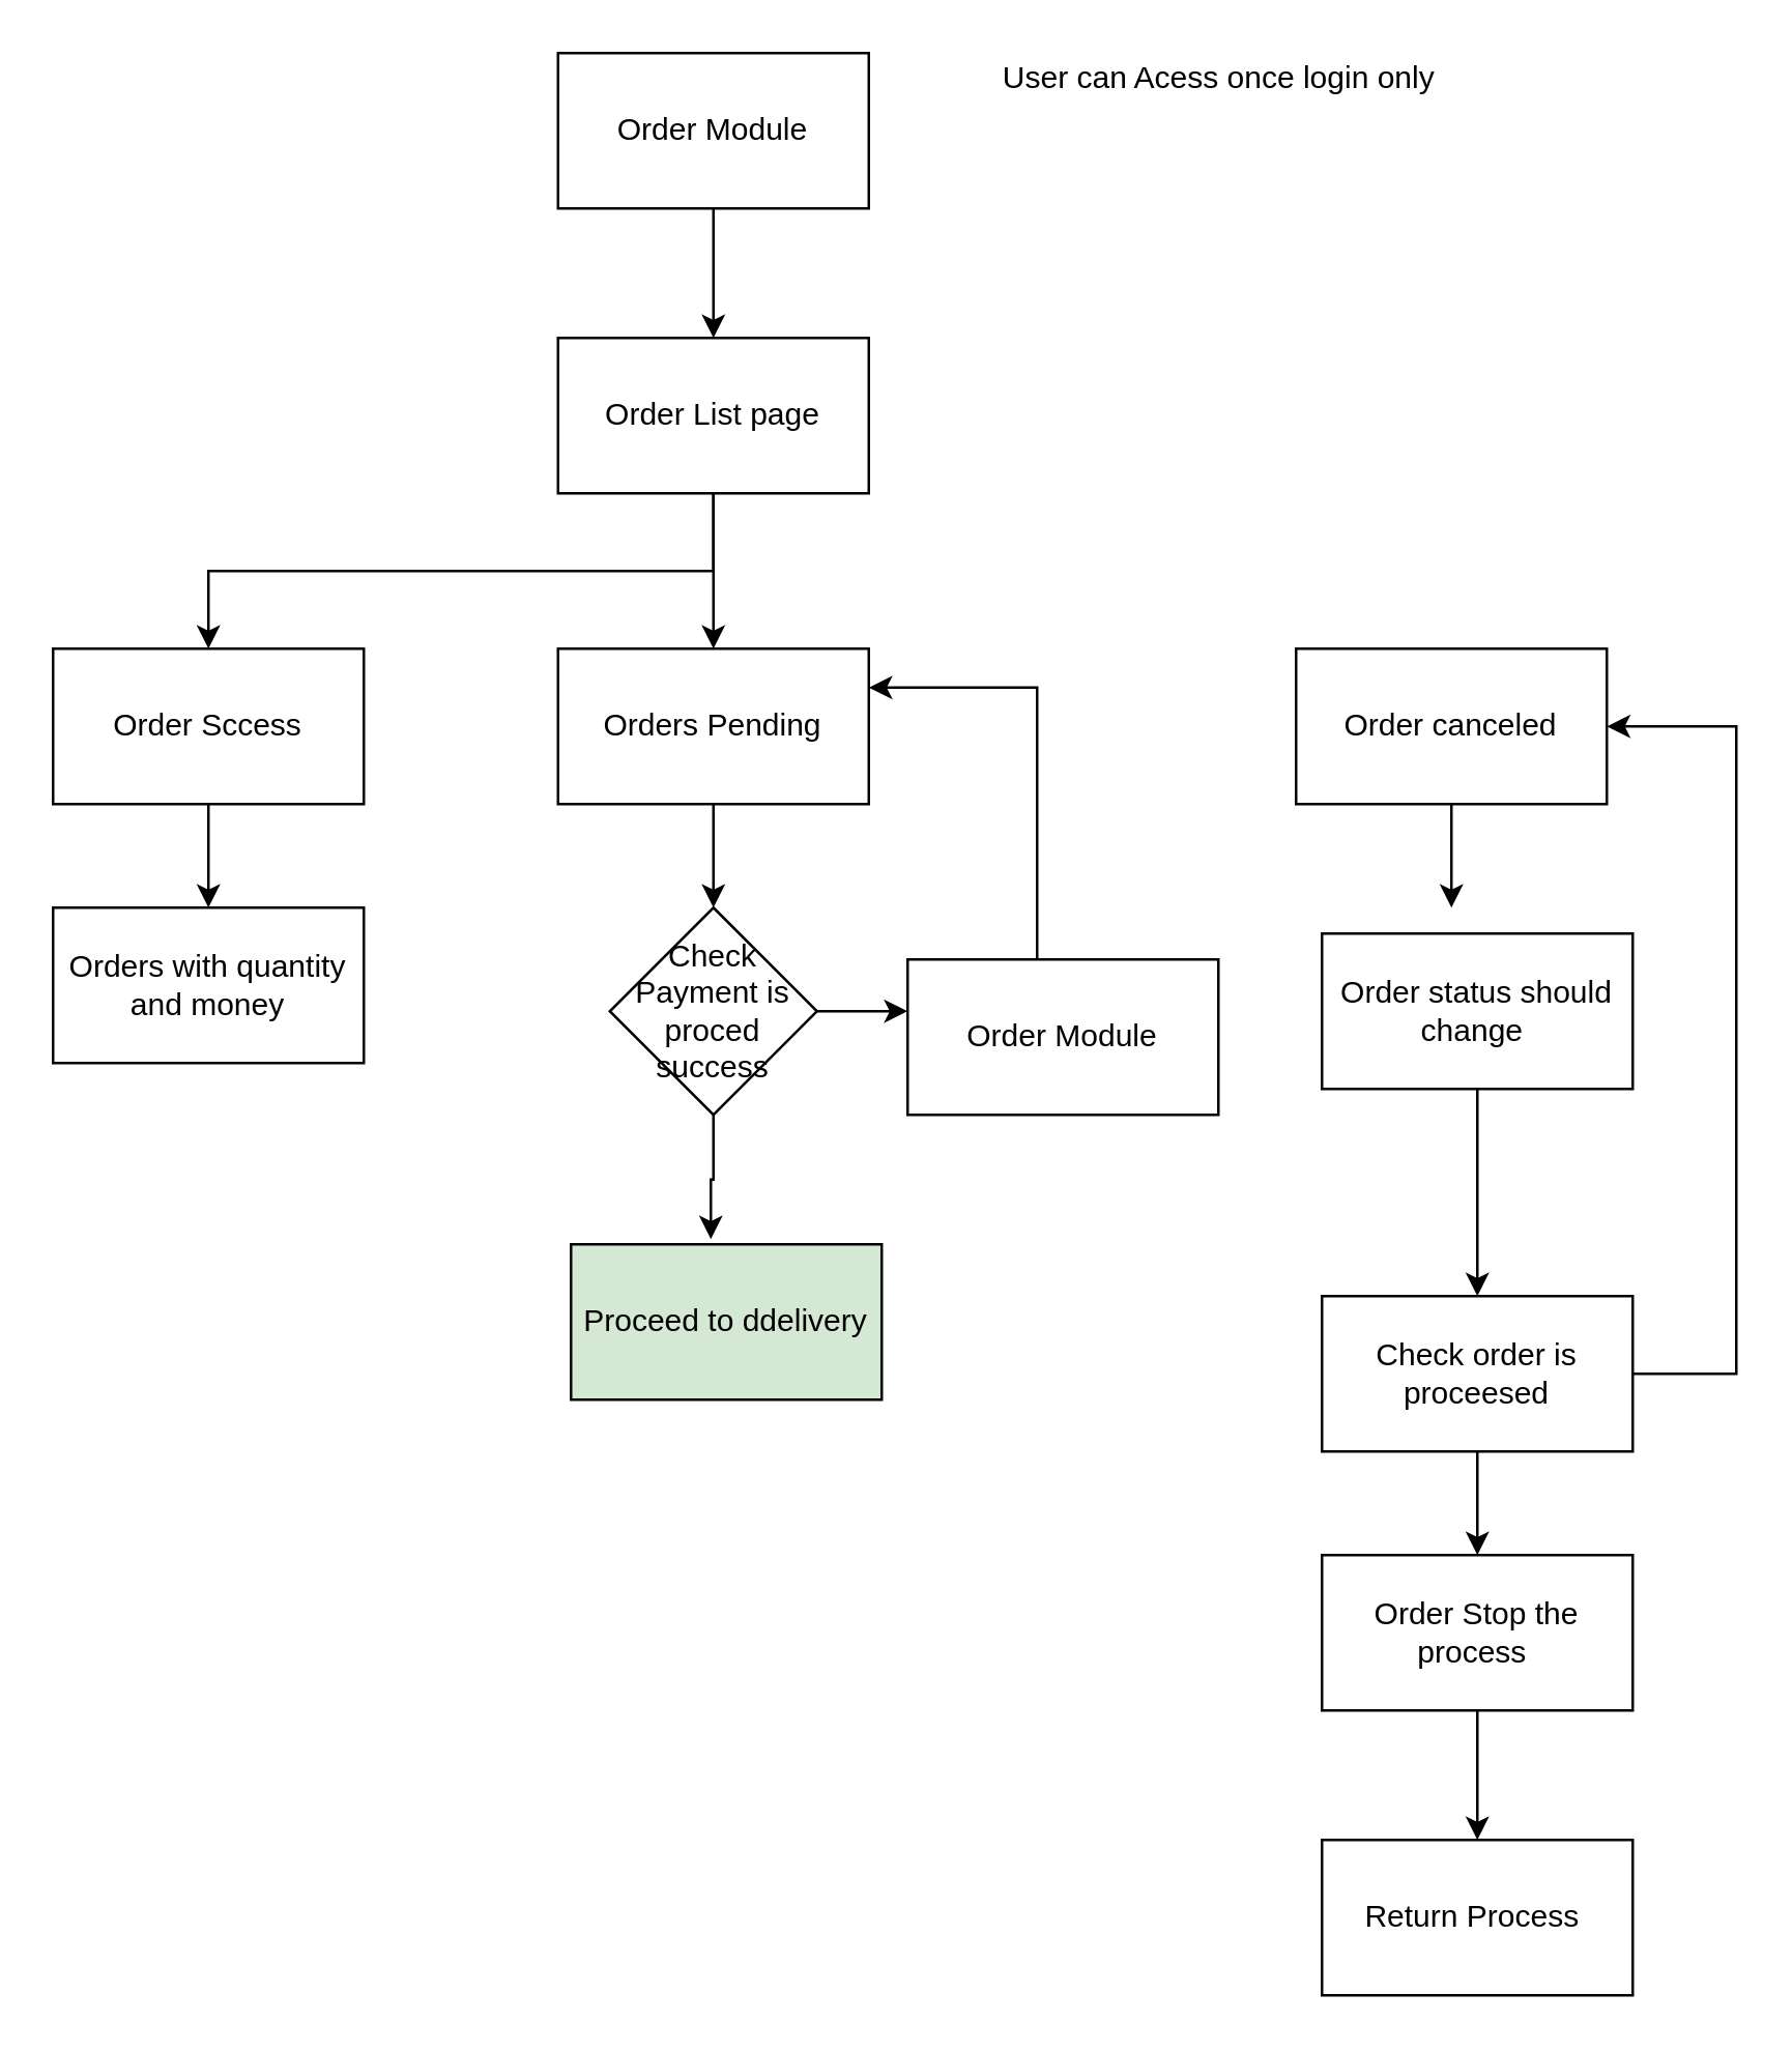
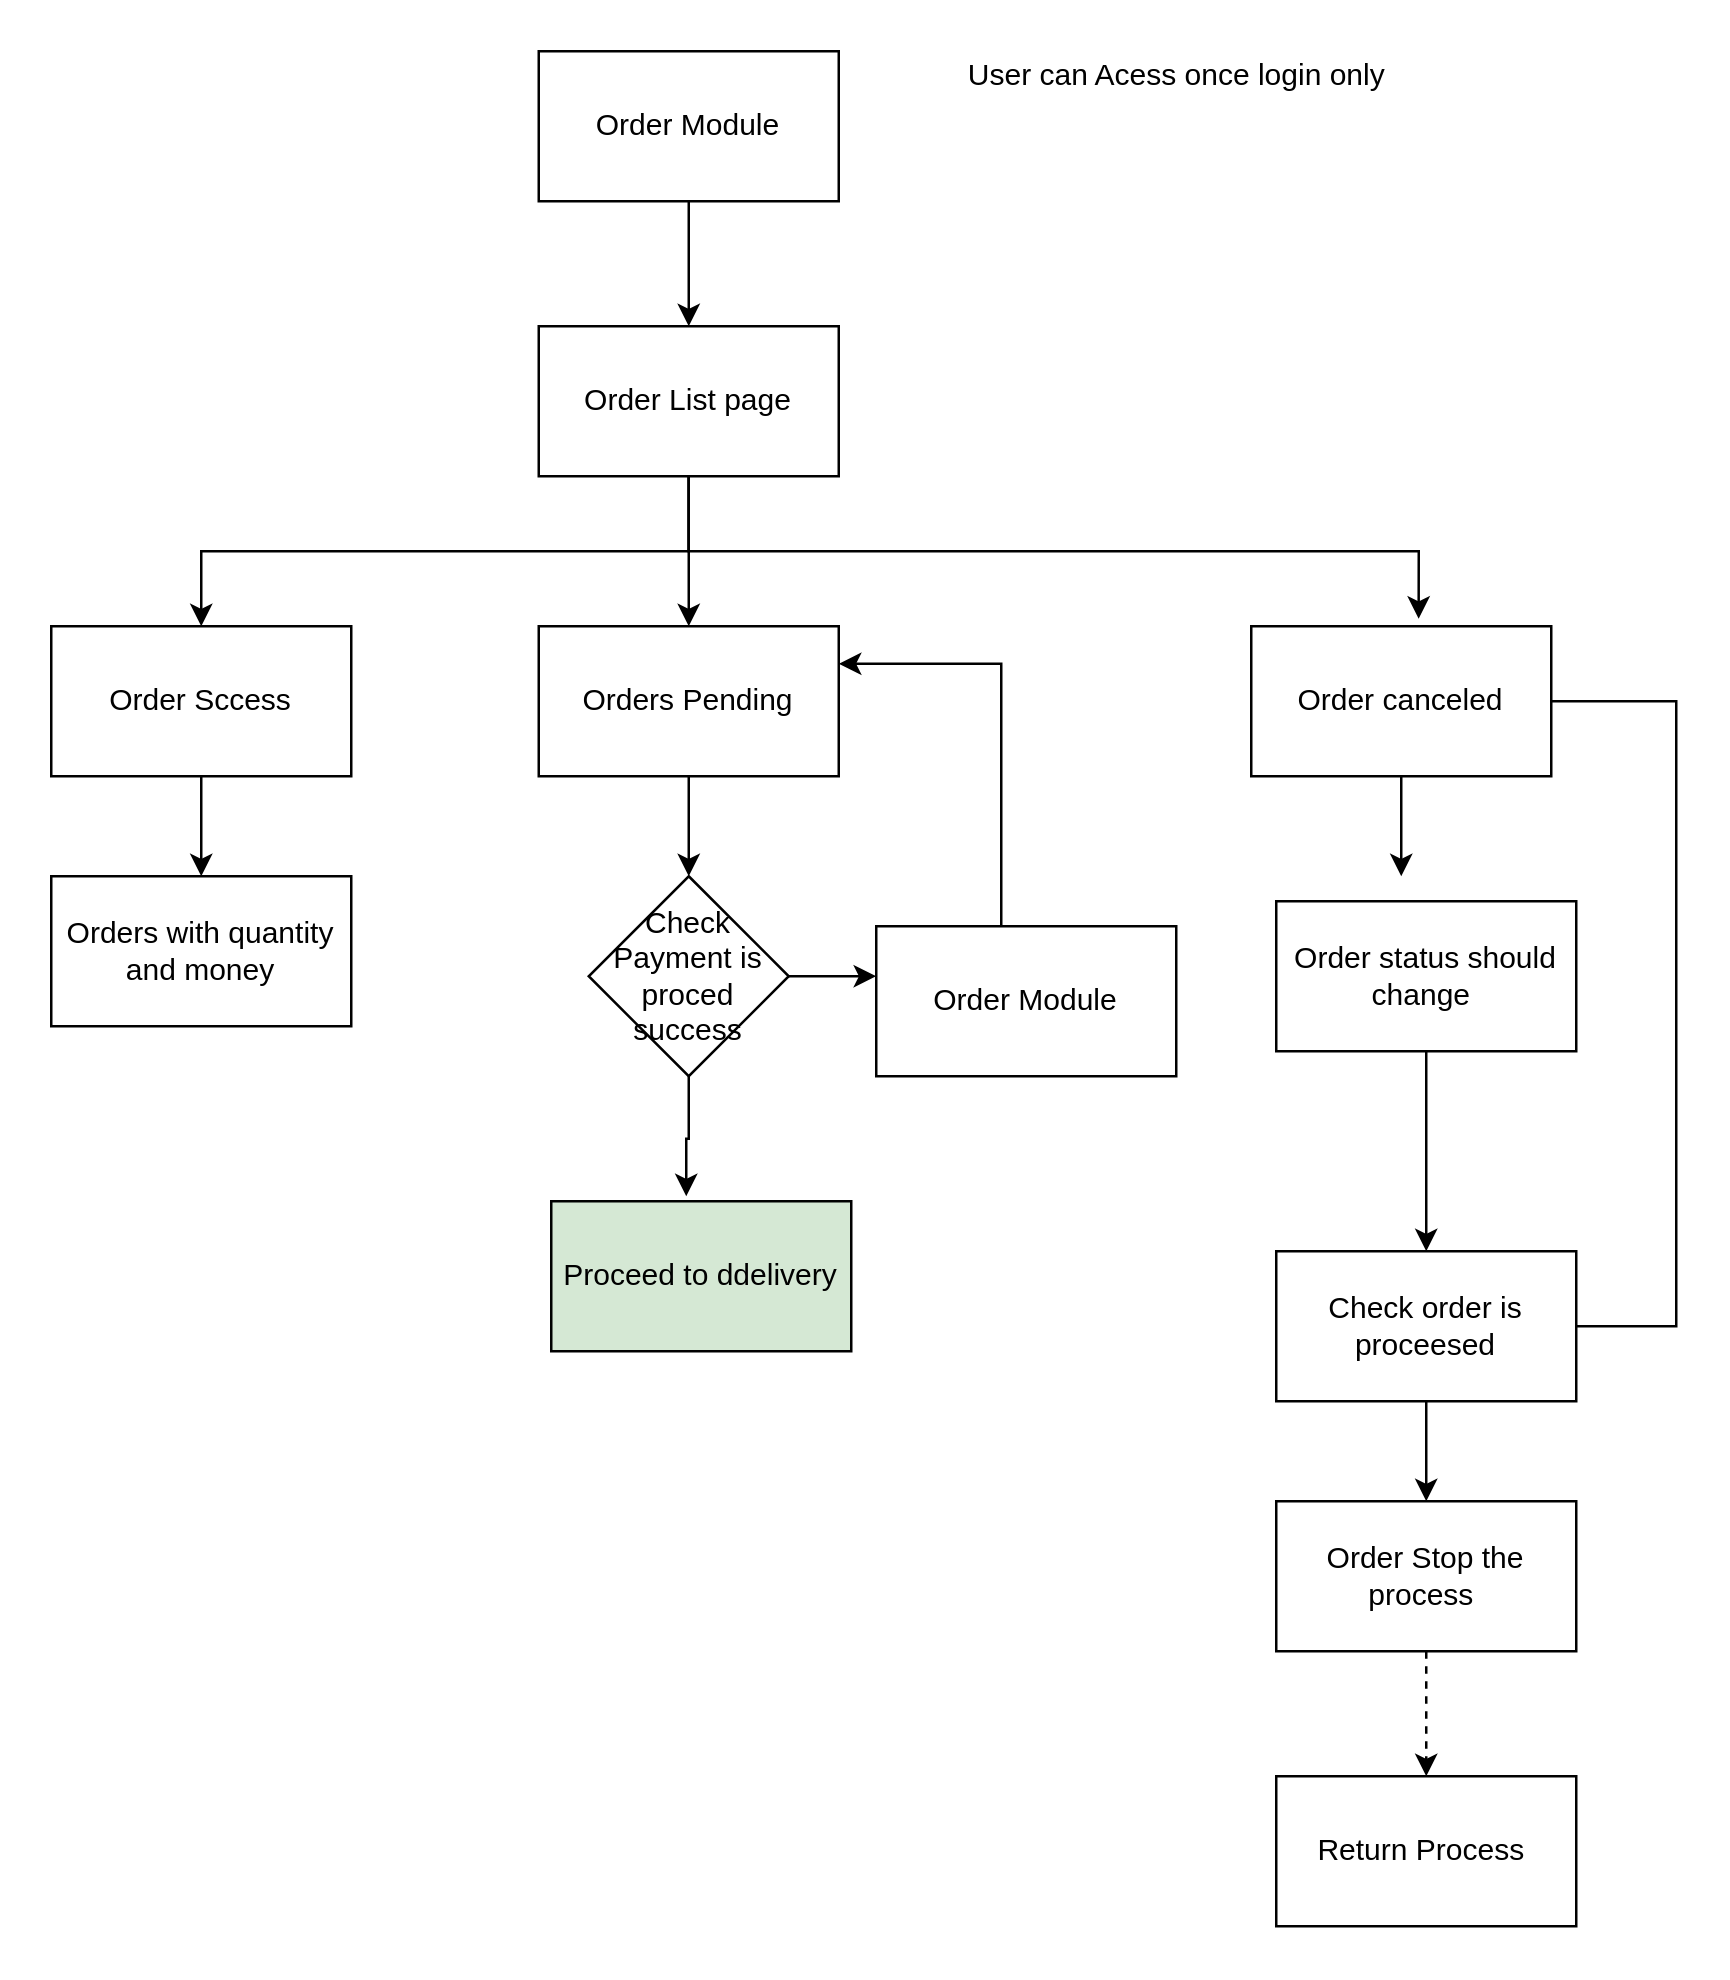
  <mxCell id="0" />
  <mxCell id="1" parent="0" />
  <mxCell id="2" style="edgeStyle=orthogonalEdgeStyle;rounded=0;orthogonalLoop=1;jettySize=auto;html=1;entryX=0.5;entryY=0;entryDx=0;entryDy=0;" edge="1" parent="1" source="3" target="8"><mxGeometry relative="1" as="geometry" /></mxCell>
  <mxCell id="3" value="Order Module" style="rounded=0;whiteSpace=wrap;html=1;" vertex="1" parent="1"><mxGeometry x="215" y="20" width="120" height="60" as="geometry" /></mxCell>
  <mxCell id="4" value="User can Acess once login only" style="text;html=1;align=center;verticalAlign=middle;resizable=0;points=[];autosize=1;" vertex="1" parent="1"><mxGeometry x="380" y="20" width="180" height="20" as="geometry" /></mxCell>
  <mxCell id="5" style="edgeStyle=orthogonalEdgeStyle;rounded=0;orthogonalLoop=1;jettySize=auto;html=1;entryX=0.5;entryY=0;entryDx=0;entryDy=0;" edge="1" parent="1" source="8" target="10"><mxGeometry relative="1" as="geometry"><Array as="points"><mxPoint x="275" y="220" /><mxPoint x="80" y="220" /></Array></mxGeometry></mxCell>
  <mxCell id="6" style="edgeStyle=orthogonalEdgeStyle;rounded=0;orthogonalLoop=1;jettySize=auto;html=1;entryX=0.5;entryY=0;entryDx=0;entryDy=0;" edge="1" parent="1" source="8" target="11"><mxGeometry relative="1" as="geometry" /></mxCell>
+ <mxCell id="7" style="edgeStyle=orthogonalEdgeStyle;rounded=0;orthogonalLoop=1;jettySize=auto;html=1;entryX=0.558;entryY=-0.05;entryDx=0;entryDy=0;entryPerimeter=0;" edge="1" parent="1" source="8" target="13"><mxGeometry relative="1" as="geometry"><Array as="points"><mxPoint x="275" y="220" /><mxPoint x="567" y="220" /></Array></mxGeometry></mxCell>
  <mxCell id="8" value="Order List page" style="rounded=0;whiteSpace=wrap;html=1;" vertex="1" parent="1"><mxGeometry x="215" y="130" width="120" height="60" as="geometry" /></mxCell>
  <mxCell id="9" style="edgeStyle=orthogonalEdgeStyle;rounded=0;orthogonalLoop=1;jettySize=auto;html=1;entryX=0.5;entryY=0;entryDx=0;entryDy=0;" edge="1" parent="1" source="10" target="14"><mxGeometry relative="1" as="geometry" /></mxCell>
  <mxCell id="10" value="Order Sccess" style="rounded=0;whiteSpace=wrap;html=1;" vertex="1" parent="1"><mxGeometry x="20" y="250" width="120" height="60" as="geometry" /></mxCell>
  <mxCell id="11" value="Orders Pending" style="rounded=0;whiteSpace=wrap;html=1;" vertex="1" parent="1"><mxGeometry x="215" y="250" width="120" height="60" as="geometry" /></mxCell>
  <mxCell id="12" style="edgeStyle=orthogonalEdgeStyle;rounded=0;orthogonalLoop=1;jettySize=auto;html=1;" edge="1" parent="1" source="13"><mxGeometry relative="1" as="geometry"><mxPoint x="560" y="350" as="targetPoint" /></mxGeometry></mxCell>
  <mxCell id="13" value="Order canceled" style="rounded=0;whiteSpace=wrap;html=1;" vertex="1" parent="1"><mxGeometry x="500" y="250" width="120" height="60" as="geometry" /></mxCell>
  <mxCell id="14" value="Orders with quantity and money" style="rounded=0;whiteSpace=wrap;html=1;" vertex="1" parent="1"><mxGeometry x="20" y="350" width="120" height="60" as="geometry" /></mxCell>
  <mxCell id="15" value="" style="endArrow=classic;html=1;exitX=0.5;exitY=1;exitDx=0;exitDy=0;" edge="1" parent="1" source="11"><mxGeometry width="50" height="50" relative="1" as="geometry"><mxPoint x="310" y="260" as="sourcePoint" /><mxPoint x="275" y="350" as="targetPoint" /></mxGeometry></mxCell>
  <mxCell id="16" style="edgeStyle=orthogonalEdgeStyle;rounded=0;orthogonalLoop=1;jettySize=auto;html=1;entryX=0.45;entryY=-0.033;entryDx=0;entryDy=0;entryPerimeter=0;" edge="1" parent="1" source="18" target="19"><mxGeometry relative="1" as="geometry" /></mxCell>
  <mxCell id="17" style="edgeStyle=orthogonalEdgeStyle;rounded=0;orthogonalLoop=1;jettySize=auto;html=1;" edge="1" parent="1" source="18"><mxGeometry relative="1" as="geometry"><mxPoint x="350" y="390" as="targetPoint" /></mxGeometry></mxCell>
  <mxCell id="18" value="Check Payment is proced success" style="rhombus;whiteSpace=wrap;html=1;" vertex="1" parent="1"><mxGeometry x="235" y="350" width="80" height="80" as="geometry" /></mxCell>
  <mxCell id="19" value="Proceed to ddelivery" style="rounded=0;whiteSpace=wrap;html=1;fillColor=#d5e8d4;" vertex="1" parent="1"><mxGeometry x="220" y="480" width="120" height="60" as="geometry" /></mxCell>
  <mxCell id="20" style="edgeStyle=orthogonalEdgeStyle;rounded=0;orthogonalLoop=1;jettySize=auto;html=1;entryX=1;entryY=0.25;entryDx=0;entryDy=0;" edge="1" parent="1" source="21" target="11"><mxGeometry relative="1" as="geometry"><Array as="points"><mxPoint x="400" y="265" /></Array></mxGeometry></mxCell>
  <mxCell id="21" value="Order Module" style="rounded=0;whiteSpace=wrap;html=1;" vertex="1" parent="1"><mxGeometry x="350" y="370" width="120" height="60" as="geometry" /></mxCell>
  <mxCell id="22" value="" style="edgeStyle=orthogonalEdgeStyle;rounded=0;orthogonalLoop=1;jettySize=auto;html=1;" edge="1" parent="1" source="23" target="26"><mxGeometry relative="1" as="geometry" /></mxCell>
  <mxCell id="23" value="Order status should change&amp;nbsp;" style="rounded=0;whiteSpace=wrap;html=1;" vertex="1" parent="1"><mxGeometry x="510" y="360" width="120" height="60" as="geometry" /></mxCell>
- <mxCell id="24" style="edgeStyle=orthogonalEdgeStyle;rounded=0;orthogonalLoop=1;jettySize=auto;html=1;entryX=1;entryY=0.5;entryDx=0;entryDy=0;" edge="1" parent="1" source="26" target="13"><mxGeometry relative="1" as="geometry"><Array as="points"><mxPoint x="670" y="530" /><mxPoint x="670" y="280" /></Array></mxGeometry></mxCell>
+ <mxCell id="24" style="edgeStyle=orthogonalEdgeStyle;rounded=0;orthogonalLoop=1;jettySize=auto;html=1;entryX=1;entryY=0.5;entryDx=0;entryDy=0;endArrow=none;" edge="1" parent="1" source="26" target="13"><mxGeometry relative="1" as="geometry"><Array as="points"><mxPoint x="670" y="530" /><mxPoint x="670" y="280" /></Array></mxGeometry></mxCell>
  <mxCell id="25" style="edgeStyle=orthogonalEdgeStyle;rounded=0;orthogonalLoop=1;jettySize=auto;html=1;entryX=0.5;entryY=0;entryDx=0;entryDy=0;" edge="1" parent="1" source="26" target="28"><mxGeometry relative="1" as="geometry" /></mxCell>
  <mxCell id="26" value="Check order is proceesed" style="whiteSpace=wrap;html=1;rounded=0;" vertex="1" parent="1"><mxGeometry x="510" y="500" width="120" height="60" as="geometry" /></mxCell>
- <mxCell id="27" style="edgeStyle=orthogonalEdgeStyle;rounded=0;orthogonalLoop=1;jettySize=auto;html=1;entryX=0.5;entryY=0;entryDx=0;entryDy=0;" edge="1" parent="1" source="28" target="29"><mxGeometry relative="1" as="geometry" /></mxCell>
+ <mxCell id="27" style="edgeStyle=orthogonalEdgeStyle;rounded=0;orthogonalLoop=1;jettySize=auto;html=1;entryX=0.5;entryY=0;entryDx=0;entryDy=0;dashed=1;" edge="1" parent="1" source="28" target="29"><mxGeometry relative="1" as="geometry" /></mxCell>
  <mxCell id="28" value="Order Stop the process&amp;nbsp;" style="rounded=0;whiteSpace=wrap;html=1;" vertex="1" parent="1"><mxGeometry x="510" y="600" width="120" height="60" as="geometry" /></mxCell>
  <mxCell id="29" value="Return Process&amp;nbsp;" style="rounded=0;whiteSpace=wrap;html=1;" vertex="1" parent="1"><mxGeometry x="510" y="710" width="120" height="60" as="geometry" /></mxCell>
